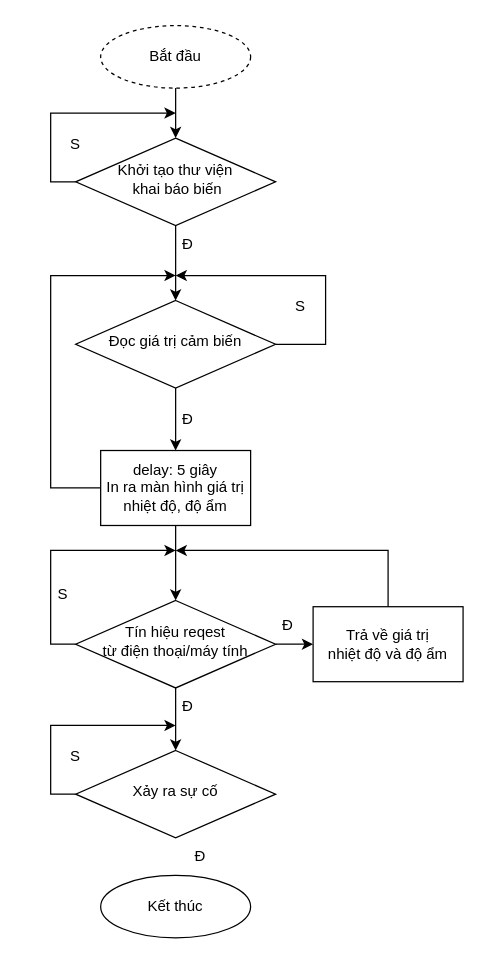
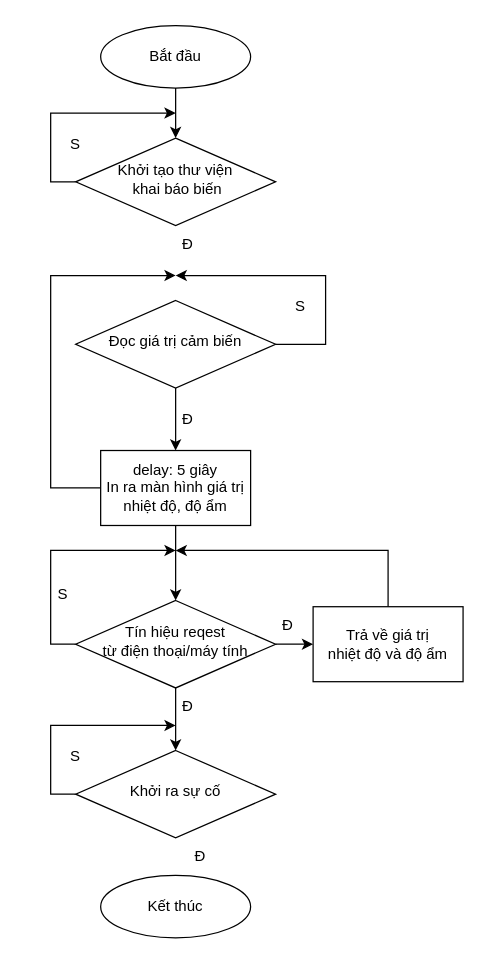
  <mxCell id="0" />
  <mxCell id="1" parent="0" />
  <mxCell id="2" style="edgeStyle=orthogonalEdgeStyle;rounded=0;orthogonalLoop=1;jettySize=auto;html=1;" edge="1" parent="1" source="4"><mxGeometry relative="1" as="geometry"><mxPoint x="140" y="90" as="targetPoint" /><Array as="points"><mxPoint x="40" y="145" /><mxPoint x="40" y="90" /></Array></mxGeometry></mxCell>
- <mxCell id="3" style="edgeStyle=orthogonalEdgeStyle;rounded=0;orthogonalLoop=1;jettySize=auto;html=1;entryX=0.5;entryY=0;entryDx=0;entryDy=0;" edge="1" parent="1" source="4" target="18"><mxGeometry relative="1" as="geometry"><mxPoint x="140" y="200" as="targetPoint" /></mxGeometry></mxCell>
  <mxCell id="4" value="Khởi tạo thư viện&lt;br&gt;&amp;nbsp;khai báo biến" style="rhombus;whiteSpace=wrap;html=1;shadow=0;fontFamily=Helvetica;fontSize=12;align=center;strokeWidth=1;spacing=6;spacingTop=-4;" parent="1" vertex="1"><mxGeometry x="60" y="110" width="160" height="70" as="geometry" /></mxCell>
  <mxCell id="5" style="edgeStyle=orthogonalEdgeStyle;rounded=0;orthogonalLoop=1;jettySize=auto;html=1;entryX=0;entryY=0.5;entryDx=0;entryDy=0;" edge="1" parent="1" source="8" target="10"><mxGeometry relative="1" as="geometry" /></mxCell>
  <mxCell id="6" style="edgeStyle=orthogonalEdgeStyle;rounded=0;orthogonalLoop=1;jettySize=auto;html=1;entryX=0.5;entryY=0;entryDx=0;entryDy=0;exitX=0.5;exitY=1;exitDx=0;exitDy=0;" edge="1" parent="1" source="8" target="23"><mxGeometry relative="1" as="geometry"><mxPoint x="140.034" y="570.005" as="sourcePoint" /></mxGeometry></mxCell>
  <mxCell id="7" style="edgeStyle=orthogonalEdgeStyle;rounded=0;orthogonalLoop=1;jettySize=auto;html=1;" edge="1" parent="1" source="8"><mxGeometry relative="1" as="geometry"><mxPoint x="140" y="440" as="targetPoint" /><Array as="points"><mxPoint x="40" y="515" /><mxPoint x="40" y="440" /></Array></mxGeometry></mxCell>
  <mxCell id="8" value="Tín hiệu reqest &lt;br&gt;từ điện thoại/máy tính" style="rhombus;whiteSpace=wrap;html=1;shadow=0;fontFamily=Helvetica;fontSize=12;align=center;strokeWidth=1;spacing=6;spacingTop=-4;" parent="1" vertex="1"><mxGeometry x="60" y="480" width="160" height="70" as="geometry" /></mxCell>
  <mxCell id="9" style="edgeStyle=orthogonalEdgeStyle;rounded=0;orthogonalLoop=1;jettySize=auto;html=1;" edge="1" parent="1" source="10"><mxGeometry relative="1" as="geometry"><mxPoint x="140" y="440" as="targetPoint" /><Array as="points"><mxPoint x="310" y="440" /></Array></mxGeometry></mxCell>
  <mxCell id="10" value="Trả về giá trị &lt;br&gt;nhiệt độ và độ ẩm" style="rounded=0;whiteSpace=wrap;html=1;" parent="1" vertex="1"><mxGeometry x="250" y="485" width="120" height="60" as="geometry" /></mxCell>
  <mxCell id="11" style="edgeStyle=orthogonalEdgeStyle;rounded=0;orthogonalLoop=1;jettySize=auto;html=1;" edge="1" parent="1" source="13"><mxGeometry relative="1" as="geometry"><mxPoint x="140" y="220" as="targetPoint" /><Array as="points"><mxPoint x="40" y="390" /><mxPoint x="40" y="220" /></Array></mxGeometry></mxCell>
  <mxCell id="12" style="edgeStyle=orthogonalEdgeStyle;rounded=0;orthogonalLoop=1;jettySize=auto;html=1;entryX=0.5;entryY=0;entryDx=0;entryDy=0;" edge="1" parent="1" source="13" target="8"><mxGeometry relative="1" as="geometry" /></mxCell>
  <mxCell id="13" value="delay: 5 giây&lt;br&gt;In ra màn hình giá trị nhiệt độ, độ ẩm" style="rounded=0;whiteSpace=wrap;html=1;" parent="1" vertex="1"><mxGeometry x="80" y="360" width="120" height="60" as="geometry" /></mxCell>
  <mxCell id="14" style="edgeStyle=orthogonalEdgeStyle;rounded=0;orthogonalLoop=1;jettySize=auto;html=1;entryX=0.5;entryY=0;entryDx=0;entryDy=0;" edge="1" parent="1" source="15" target="4"><mxGeometry relative="1" as="geometry" /></mxCell>
- <mxCell id="15" value="Bắt đầu" style="ellipse;whiteSpace=wrap;html=1;dashed=1;" parent="1" vertex="1"><mxGeometry x="80" y="20" width="120" height="50" as="geometry" /></mxCell>
+ <mxCell id="15" value="Bắt đầu" style="ellipse;whiteSpace=wrap;html=1;" parent="1" vertex="1"><mxGeometry x="80" y="20" width="120" height="50" as="geometry" /></mxCell>
  <mxCell id="16" style="edgeStyle=orthogonalEdgeStyle;rounded=0;orthogonalLoop=1;jettySize=auto;html=1;entryX=0.5;entryY=0;entryDx=0;entryDy=0;" edge="1" parent="1" source="18" target="13"><mxGeometry relative="1" as="geometry" /></mxCell>
  <mxCell id="17" style="edgeStyle=orthogonalEdgeStyle;rounded=0;orthogonalLoop=1;jettySize=auto;html=1;" edge="1" parent="1" source="18"><mxGeometry relative="1" as="geometry"><mxPoint x="140" y="220" as="targetPoint" /><Array as="points"><mxPoint x="260" y="275" /><mxPoint x="260" y="220" /></Array></mxGeometry></mxCell>
  <mxCell id="18" value="Đọc giá trị cảm biến" style="rhombus;whiteSpace=wrap;html=1;shadow=0;fontFamily=Helvetica;fontSize=12;align=center;strokeWidth=1;spacing=6;spacingTop=-4;" vertex="1" parent="1"><mxGeometry x="60" y="240" width="160" height="70" as="geometry" /></mxCell>
  <mxCell id="19" value="Đ" style="text;html=1;strokeColor=none;fillColor=none;align=center;verticalAlign=middle;whiteSpace=wrap;rounded=0;" vertex="1" parent="1"><mxGeometry x="120" y="180" width="60" height="30" as="geometry" /></mxCell>
  <mxCell id="20" value="S" style="text;html=1;strokeColor=none;fillColor=none;align=center;verticalAlign=middle;whiteSpace=wrap;rounded=0;" vertex="1" parent="1"><mxGeometry x="210" y="230" width="60" height="30" as="geometry" /></mxCell>
  <mxCell id="21" value="Đ" style="text;html=1;strokeColor=none;fillColor=none;align=center;verticalAlign=middle;whiteSpace=wrap;rounded=0;" vertex="1" parent="1"><mxGeometry x="120" y="320" width="60" height="30" as="geometry" /></mxCell>
  <mxCell id="22" style="edgeStyle=orthogonalEdgeStyle;rounded=0;orthogonalLoop=1;jettySize=auto;html=1;" edge="1" parent="1" source="23"><mxGeometry relative="1" as="geometry"><mxPoint x="140" y="580.02" as="targetPoint" /><Array as="points"><mxPoint x="40" y="635.02" /><mxPoint x="40" y="580.02" /></Array></mxGeometry></mxCell>
- <mxCell id="23" value="Xảy ra sự cố" style="rhombus;whiteSpace=wrap;html=1;shadow=0;fontFamily=Helvetica;fontSize=12;align=center;strokeWidth=1;spacing=6;spacingTop=-4;" vertex="1" parent="1"><mxGeometry x="60" y="600.02" width="160" height="70" as="geometry" /></mxCell>
+ <mxCell id="23" value="Khởi ra sự cố" style="rhombus;whiteSpace=wrap;html=1;shadow=0;fontFamily=Helvetica;fontSize=12;align=center;strokeWidth=1;spacing=6;spacingTop=-4;" vertex="1" parent="1"><mxGeometry x="60" y="600.02" width="160" height="70" as="geometry" /></mxCell>
  <mxCell id="24" value="Kết thúc" style="ellipse;whiteSpace=wrap;html=1;" vertex="1" parent="1"><mxGeometry x="80" y="700.02" width="120" height="50" as="geometry" /></mxCell>
  <mxCell id="25" value="Đ" style="text;html=1;strokeColor=none;fillColor=none;align=center;verticalAlign=middle;whiteSpace=wrap;rounded=0;" vertex="1" parent="1"><mxGeometry x="120" y="550" width="60" height="30" as="geometry" /></mxCell>
  <mxCell id="26" value="S" style="text;html=1;strokeColor=none;fillColor=none;align=center;verticalAlign=middle;whiteSpace=wrap;rounded=0;" vertex="1" parent="1"><mxGeometry x="30" y="590" width="60" height="30" as="geometry" /></mxCell>
  <mxCell id="27" value="Đ" style="text;html=1;strokeColor=none;fillColor=none;align=center;verticalAlign=middle;whiteSpace=wrap;rounded=0;" vertex="1" parent="1"><mxGeometry x="130" y="670.02" width="60" height="30" as="geometry" /></mxCell>
  <mxCell id="28" value="Đ" style="text;html=1;strokeColor=none;fillColor=none;align=center;verticalAlign=middle;whiteSpace=wrap;rounded=0;" vertex="1" parent="1"><mxGeometry x="200" y="485" width="60" height="30" as="geometry" /></mxCell>
  <mxCell id="29" value="S" style="text;html=1;strokeColor=none;fillColor=none;align=center;verticalAlign=middle;whiteSpace=wrap;rounded=0;" vertex="1" parent="1"><mxGeometry x="30" y="100" width="60" height="30" as="geometry" /></mxCell>
  <mxCell id="30" value="S" style="text;html=1;strokeColor=none;fillColor=none;align=center;verticalAlign=middle;whiteSpace=wrap;rounded=0;" vertex="1" parent="1"><mxGeometry x="20" y="460" width="60" height="30" as="geometry" /></mxCell>
